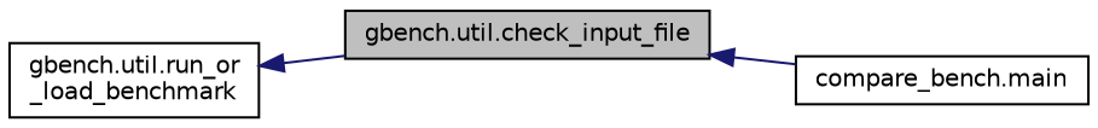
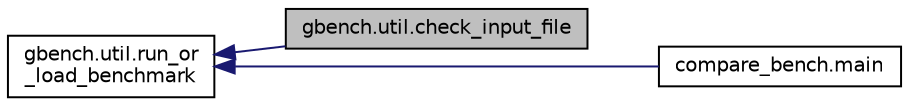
  digraph {
    rankdir=LR
    node [color=black fillcolor=white fontname=Helvetica fontsize=10 shape=record style=filled]
    edge [color=midnightblue dir=back fontname=Helvetica fontsize=10 labelfontname=Helvetica labelfontsize=10 style=solid]
    n1 [fillcolor=grey75 fontcolor=black height=0.2 label="gbench.util.check_input_file" width=0.4]
    n2 [height=0.2 label="gbench.util.run_or\l_load_benchmark" width=0.4]
    n3 [height=0.2 label="compare_bench.main" width=0.4]
    n2 -> n1
-   n1 -> n3
+   n2 -> n3
  }
